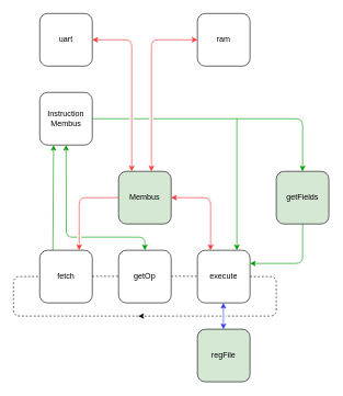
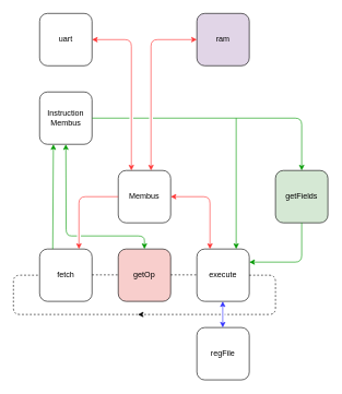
  <mxCell id="0" />
  <mxCell id="1" parent="0" />
  <mxCell id="2" value="fetch" style="rounded=1;whiteSpace=wrap;html=1;" parent="1" vertex="1"><mxGeometry x="60" y="380" width="80" height="80" as="geometry" /></mxCell>
- <mxCell id="3" value="getOp" style="rounded=1;whiteSpace=wrap;html=1;" parent="1" vertex="1"><mxGeometry x="180" y="380" width="80" height="80" as="geometry" /></mxCell>
+ <mxCell id="3" value="getOp" style="rounded=1;whiteSpace=wrap;html=1;fillColor=#f8cecc;" parent="1" vertex="1"><mxGeometry x="180" y="380" width="80" height="80" as="geometry" /></mxCell>
  <mxCell id="4" value="execute" style="rounded=1;whiteSpace=wrap;html=1;" parent="1" vertex="1"><mxGeometry x="300" y="380" width="80" height="80" as="geometry" /></mxCell>
  <mxCell id="5" value="getFields" style="rounded=1;whiteSpace=wrap;html=1;fillColor=#d5e8d4;" parent="1" vertex="1"><mxGeometry x="420" y="260" width="80" height="80" as="geometry" /></mxCell>
- <mxCell id="6" value="regFile" style="rounded=1;whiteSpace=wrap;html=1;fillColor=#d5e8d4;" parent="1" vertex="1"><mxGeometry x="300" y="500" width="80" height="80" as="geometry" /></mxCell>
+ <mxCell id="6" value="regFile" style="rounded=1;whiteSpace=wrap;html=1;" parent="1" vertex="1"><mxGeometry x="300" y="500" width="80" height="80" as="geometry" /></mxCell>
  <mxCell id="7" value="" style="endArrow=classic;html=1;strokeColor=#3333FF;startArrow=classic;startFill=1;" parent="1" edge="1"><mxGeometry width="50" height="50" relative="1" as="geometry"><mxPoint x="339.5" y="460" as="sourcePoint" /><mxPoint x="339.5" y="500" as="targetPoint" /></mxGeometry></mxCell>
  <mxCell id="8" value="" style="endArrow=none;html=1;dashed=1;endFill=0;" parent="1" edge="1"><mxGeometry width="50" height="50" relative="1" as="geometry"><mxPoint x="140" y="419.5" as="sourcePoint" /><mxPoint x="180" y="419.5" as="targetPoint" /></mxGeometry></mxCell>
  <mxCell id="9" value="" style="endArrow=none;html=1;dashed=1;endFill=0;" parent="1" edge="1"><mxGeometry width="50" height="50" relative="1" as="geometry"><mxPoint x="260" y="419.5" as="sourcePoint" /><mxPoint x="300" y="419.5" as="targetPoint" /></mxGeometry></mxCell>
- <mxCell id="10" value="Membus" style="rounded=1;whiteSpace=wrap;html=1;fillColor=#d5e8d4;" parent="1" vertex="1"><mxGeometry x="180" y="260" width="80" height="80" as="geometry" /></mxCell>
+ <mxCell id="10" value="Membus" style="rounded=1;whiteSpace=wrap;html=1;" parent="1" vertex="1"><mxGeometry x="180" y="260" width="80" height="80" as="geometry" /></mxCell>
  <mxCell id="11" value="Instruction Membus" style="rounded=1;whiteSpace=wrap;html=1;" parent="1" vertex="1"><mxGeometry x="60" y="140" width="80" height="80" as="geometry" /></mxCell>
  <mxCell id="12" value="" style="endArrow=classic;html=1;jumpStyle=gap;strokeColor=#FF3333;" parent="1" edge="1"><mxGeometry width="50" height="50" relative="1" as="geometry"><mxPoint x="180" y="300" as="sourcePoint" /><mxPoint x="120" y="380" as="targetPoint" /><Array as="points"><mxPoint x="120" y="300" /></Array></mxGeometry></mxCell>
  <mxCell id="13" value="" style="endArrow=none;html=1;jumpStyle=gap;dashed=1;endFill=0;" parent="1" edge="1"><mxGeometry width="50" height="50" relative="1" as="geometry"><mxPoint x="210" y="480" as="sourcePoint" /><mxPoint x="60" y="420" as="targetPoint" /><Array as="points"><mxPoint x="20" y="480" /><mxPoint x="20" y="420" /></Array></mxGeometry></mxCell>
  <mxCell id="14" value="uart" style="rounded=1;whiteSpace=wrap;html=1;" parent="1" vertex="1"><mxGeometry x="60" y="20" width="80" height="80" as="geometry" /></mxCell>
- <mxCell id="15" value="ram" style="rounded=1;whiteSpace=wrap;html=1;" parent="1" vertex="1"><mxGeometry x="300" y="20" width="80" height="80" as="geometry" /></mxCell>
+ <mxCell id="15" value="ram" style="rounded=1;whiteSpace=wrap;html=1;fillColor=#e1d5e7;" parent="1" vertex="1"><mxGeometry x="300" y="20" width="80" height="80" as="geometry" /></mxCell>
  <mxCell id="16" value="" style="endArrow=classic;startArrow=classic;html=1;strokeColor=#FF3333;" parent="1" edge="1"><mxGeometry width="50" height="50" relative="1" as="geometry"><mxPoint x="140" y="60" as="sourcePoint" /><mxPoint x="200" y="260" as="targetPoint" /><Array as="points"><mxPoint x="200" y="60" /></Array></mxGeometry></mxCell>
  <mxCell id="17" value="" style="endArrow=classic;startArrow=classic;html=1;strokeColor=#FF3333;" parent="1" edge="1"><mxGeometry width="50" height="50" relative="1" as="geometry"><mxPoint x="300" y="60" as="sourcePoint" /><mxPoint x="230" y="260" as="targetPoint" /><Array as="points"><mxPoint x="230" y="60" /></Array></mxGeometry></mxCell>
  <mxCell id="18" value="" style="endArrow=classic;html=1;jumpStyle=gap;strokeColor=#FF3333;startArrow=classic;startFill=1;" parent="1" edge="1"><mxGeometry width="50" height="50" relative="1" as="geometry"><mxPoint x="320" y="380" as="sourcePoint" /><mxPoint x="260" y="300" as="targetPoint" /><Array as="points"><mxPoint x="320" y="300" /></Array></mxGeometry></mxCell>
  <mxCell id="19" value="" style="endArrow=classic;html=1;strokeColor=#009900;jumpStyle=gap;" parent="1" edge="1"><mxGeometry width="50" height="50" relative="1" as="geometry"><mxPoint x="140" y="180" as="sourcePoint" /><mxPoint x="460" y="260" as="targetPoint" /><Array as="points"><mxPoint x="460" y="180" /></Array></mxGeometry></mxCell>
  <mxCell id="20" value="" style="endArrow=classic;html=1;strokeColor=#009900;" parent="1" edge="1"><mxGeometry width="50" height="50" relative="1" as="geometry"><mxPoint x="80" y="380" as="sourcePoint" /><mxPoint x="81" y="220" as="targetPoint" /></mxGeometry></mxCell>
  <mxCell id="21" value="" style="endArrow=classic;html=1;strokeColor=#009900;startArrow=classic;startFill=1;jumpStyle=gap;" parent="1" edge="1"><mxGeometry width="50" height="50" relative="1" as="geometry"><mxPoint x="220" y="380" as="sourcePoint" /><mxPoint x="100" y="220" as="targetPoint" /><Array as="points"><mxPoint x="220" y="360" /><mxPoint x="100.5" y="360" /></Array></mxGeometry></mxCell>
  <mxCell id="22" value="" style="endArrow=classic;html=1;strokeColor=#009900;jumpStyle=gap;" parent="1" edge="1"><mxGeometry width="50" height="50" relative="1" as="geometry"><mxPoint x="460" y="340" as="sourcePoint" /><mxPoint x="380" y="400" as="targetPoint" /><Array as="points"><mxPoint x="460" y="400" /></Array></mxGeometry></mxCell>
  <mxCell id="23" value="" style="endArrow=classic;html=1;strokeColor=#009900;jumpStyle=gap;" parent="1" edge="1"><mxGeometry width="50" height="50" relative="1" as="geometry"><mxPoint x="360" y="180" as="sourcePoint" /><mxPoint x="360" y="380" as="targetPoint" /><Array as="points" /></mxGeometry></mxCell>
  <mxCell id="24" value="" style="endArrow=classic;html=1;jumpStyle=gap;dashed=1;endFill=1;" parent="1" edge="1"><mxGeometry width="50" height="50" relative="1" as="geometry"><mxPoint x="380" y="420" as="sourcePoint" /><mxPoint x="210" y="480" as="targetPoint" /><Array as="points"><mxPoint x="420" y="420" /><mxPoint x="420" y="480" /></Array></mxGeometry></mxCell>
